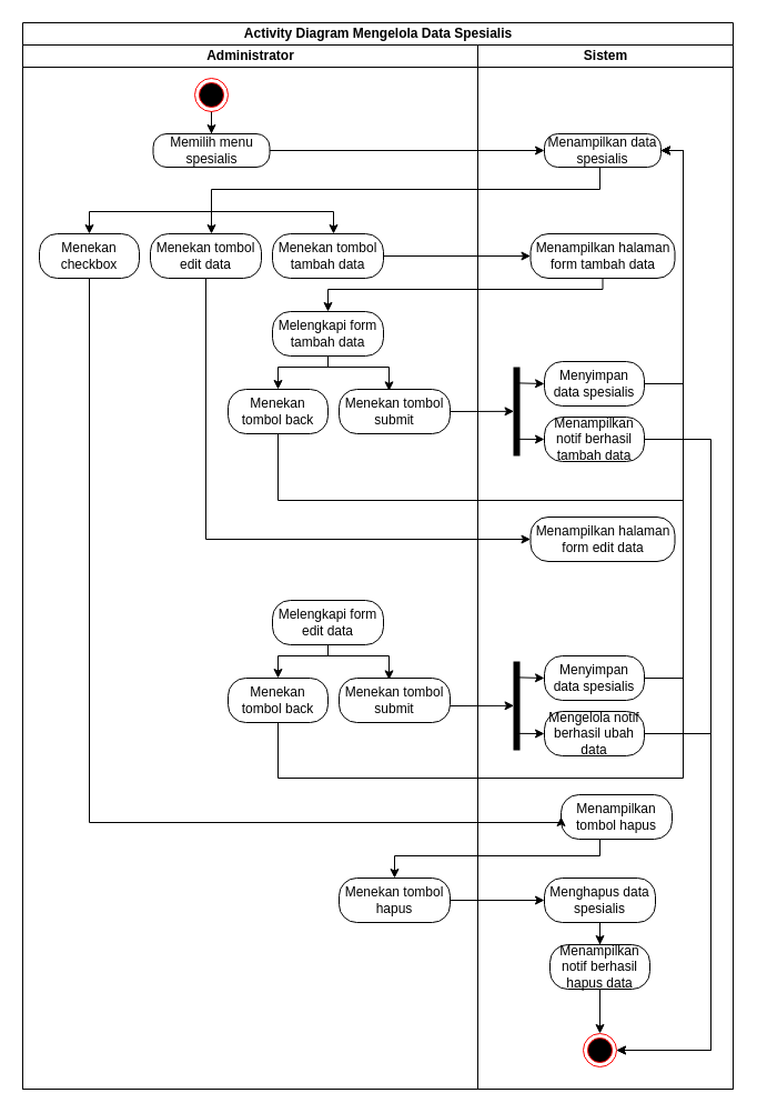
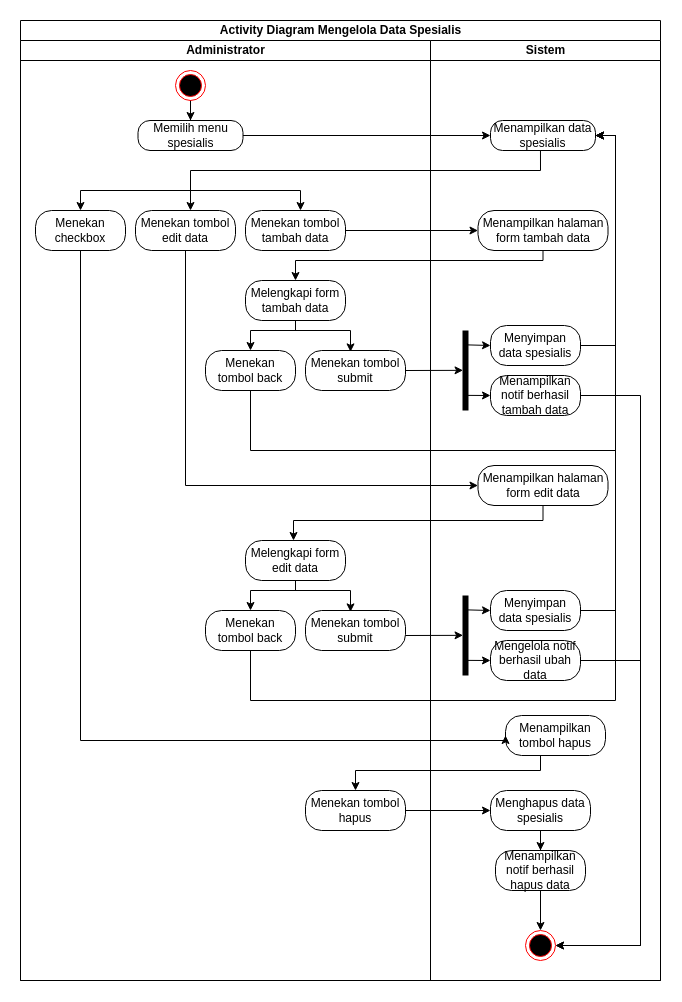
  <mxCell id="0" />
  <mxCell id="1" parent="0" />
  <mxCell id="2" value="Activity Diagram Mengelola Data Spesialis" style="swimlane;childLayout=stackLayout;resizeParent=1;resizeParentMax=0;startSize=20;html=1;" vertex="1" parent="1"><mxGeometry x="20" y="20" width="640" height="960" as="geometry" /></mxCell>
  <mxCell id="3" value="Administrator" style="swimlane;startSize=20;html=1;" vertex="1" parent="2"><mxGeometry y="20" width="410" height="940" as="geometry" /></mxCell>
  <mxCell id="4" value="" style="edgeStyle=orthogonalEdgeStyle;rounded=0;orthogonalLoop=1;jettySize=auto;html=1;" edge="1" parent="3" source="5" target="6"><mxGeometry relative="1" as="geometry" /></mxCell>
  <mxCell id="5" value="" style="ellipse;html=1;shape=endState;fillColor=#000000;strokeColor=#ff0000;" vertex="1" parent="3"><mxGeometry x="155.0" y="30" width="30" height="30" as="geometry" /></mxCell>
  <mxCell id="6" value="Memilih menu spesialis" style="rounded=1;whiteSpace=wrap;html=1;arcSize=40;fontColor=#000000;fillColor=default;strokeColor=default;" vertex="1" parent="3"><mxGeometry x="117.5" y="80" width="105" height="30" as="geometry" /></mxCell>
  <mxCell id="7" value="Menekan checkbox" style="rounded=1;whiteSpace=wrap;html=1;arcSize=40;fontColor=#000000;fillColor=default;strokeColor=default;" vertex="1" parent="3"><mxGeometry x="15" y="170" width="90" height="40" as="geometry" /></mxCell>
  <mxCell id="8" value="Menekan tombol edit data" style="rounded=1;whiteSpace=wrap;html=1;arcSize=40;fontColor=#000000;fillColor=default;strokeColor=default;" vertex="1" parent="3"><mxGeometry x="115" y="170" width="100" height="40" as="geometry" /></mxCell>
  <mxCell id="9" value="Menekan tombol tambah data" style="rounded=1;whiteSpace=wrap;html=1;arcSize=40;fontColor=#000000;fillColor=default;strokeColor=default;" vertex="1" parent="3"><mxGeometry x="225" y="170" width="100" height="40" as="geometry" /></mxCell>
  <mxCell id="10" value="Melengkapi form tambah data" style="rounded=1;whiteSpace=wrap;html=1;arcSize=40;fontColor=#000000;fillColor=default;strokeColor=default;" vertex="1" parent="3"><mxGeometry x="225" y="240" width="100" height="40" as="geometry" /></mxCell>
  <mxCell id="11" value="Menekan tombol back" style="rounded=1;whiteSpace=wrap;html=1;arcSize=40;fontColor=#000000;fillColor=default;strokeColor=default;" vertex="1" parent="3"><mxGeometry x="185" y="310" width="90" height="40" as="geometry" /></mxCell>
  <mxCell id="12" value="Menekan tombol submit" style="rounded=1;whiteSpace=wrap;html=1;arcSize=40;fontColor=#000000;fillColor=default;strokeColor=default;" vertex="1" parent="3"><mxGeometry x="285" y="310" width="100" height="40" as="geometry" /></mxCell>
  <mxCell id="13" value="Melengkapi form edit data" style="rounded=1;whiteSpace=wrap;html=1;arcSize=40;fontColor=#000000;fillColor=default;strokeColor=default;" vertex="1" parent="3"><mxGeometry x="225" y="500" width="100" height="40" as="geometry" /></mxCell>
  <mxCell id="14" value="Menekan tombol back" style="rounded=1;whiteSpace=wrap;html=1;arcSize=40;fontColor=#000000;fillColor=default;strokeColor=default;" vertex="1" parent="3"><mxGeometry x="185" y="570" width="90" height="40" as="geometry" /></mxCell>
  <mxCell id="15" value="Menekan tombol submit" style="rounded=1;whiteSpace=wrap;html=1;arcSize=40;fontColor=#000000;fillColor=default;strokeColor=default;" vertex="1" parent="3"><mxGeometry x="285" y="570" width="100" height="40" as="geometry" /></mxCell>
  <mxCell id="16" value="" style="endArrow=none;html=1;rounded=0;exitX=0.5;exitY=1;exitDx=0;exitDy=0;" edge="1" parent="3"><mxGeometry width="50" height="50" relative="1" as="geometry"><mxPoint x="275" y="540" as="sourcePoint" /><mxPoint x="275" y="550" as="targetPoint" /></mxGeometry></mxCell>
  <mxCell id="17" value="" style="endArrow=none;html=1;rounded=0;" edge="1" parent="3"><mxGeometry width="50" height="50" relative="1" as="geometry"><mxPoint x="230" y="550" as="sourcePoint" /><mxPoint x="330" y="550" as="targetPoint" /></mxGeometry></mxCell>
  <mxCell id="18" value="" style="endArrow=classic;html=1;rounded=0;entryX=0.5;entryY=0;entryDx=0;entryDy=0;" edge="1" parent="3" target="14"><mxGeometry width="50" height="50" relative="1" as="geometry"><mxPoint x="230" y="550" as="sourcePoint" /><mxPoint x="300" y="490" as="targetPoint" /></mxGeometry></mxCell>
  <mxCell id="19" value="" style="endArrow=classic;html=1;rounded=0;entryX=0.45;entryY=0.035;entryDx=0;entryDy=0;entryPerimeter=0;" edge="1" parent="3" target="15"><mxGeometry width="50" height="50" relative="1" as="geometry"><mxPoint x="330" y="550" as="sourcePoint" /><mxPoint x="300" y="490" as="targetPoint" /></mxGeometry></mxCell>
  <mxCell id="20" value="Menekan tombol hapus" style="rounded=1;whiteSpace=wrap;html=1;arcSize=40;fontColor=#000000;fillColor=default;strokeColor=default;" vertex="1" parent="3"><mxGeometry x="285" y="750" width="100" height="40" as="geometry" /></mxCell>
  <mxCell id="21" value="Sistem" style="swimlane;startSize=20;html=1;" vertex="1" parent="2"><mxGeometry x="410" y="20" width="230" height="940" as="geometry" /></mxCell>
  <mxCell id="22" value="Menampilkan data spesialis" style="rounded=1;whiteSpace=wrap;html=1;arcSize=40;fontColor=#000000;fillColor=default;strokeColor=default;" vertex="1" parent="21"><mxGeometry x="60" y="80" width="105" height="30" as="geometry" /></mxCell>
  <mxCell id="23" value="Menampilkan halaman form tambah data" style="rounded=1;whiteSpace=wrap;html=1;arcSize=40;fontColor=#000000;fillColor=default;strokeColor=default;" vertex="1" parent="21"><mxGeometry x="47.5" y="170" width="130" height="40" as="geometry" /></mxCell>
  <mxCell id="24" value="" style="shape=line;html=1;strokeWidth=6;strokeColor=default;rotation=90;" vertex="1" parent="21"><mxGeometry x="-5" y="325" width="80" height="10" as="geometry" /></mxCell>
  <mxCell id="25" style="edgeStyle=orthogonalEdgeStyle;rounded=0;orthogonalLoop=1;jettySize=auto;html=1;entryX=1;entryY=0.5;entryDx=0;entryDy=0;" edge="1" parent="21" source="26" target="22"><mxGeometry relative="1" as="geometry"><Array as="points"><mxPoint x="185" y="305" /><mxPoint x="185" y="95" /></Array></mxGeometry></mxCell>
  <mxCell id="26" value="Menyimpan data spesialis" style="rounded=1;whiteSpace=wrap;html=1;arcSize=40;fontColor=#000000;fillColor=default;strokeColor=default;" vertex="1" parent="21"><mxGeometry x="60" y="285" width="90" height="40" as="geometry" /></mxCell>
  <mxCell id="27" style="edgeStyle=orthogonalEdgeStyle;rounded=0;orthogonalLoop=1;jettySize=auto;html=1;entryX=1;entryY=0.5;entryDx=0;entryDy=0;" edge="1" parent="21" source="28" target="45"><mxGeometry relative="1" as="geometry"><Array as="points"><mxPoint x="210" y="355" /><mxPoint x="210" y="905" /></Array></mxGeometry></mxCell>
  <mxCell id="28" value="Menampilkan notif berhasil tambah data" style="rounded=1;whiteSpace=wrap;html=1;arcSize=40;fontColor=#000000;fillColor=default;strokeColor=default;" vertex="1" parent="21"><mxGeometry x="60" y="335" width="90" height="40" as="geometry" /></mxCell>
  <mxCell id="29" value="" style="endArrow=classic;html=1;rounded=0;entryX=0;entryY=0.5;entryDx=0;entryDy=0;exitX=0.18;exitY=0.3;exitDx=0;exitDy=0;exitPerimeter=0;" edge="1" parent="21" source="24" target="26"><mxGeometry width="50" height="50" relative="1" as="geometry"><mxPoint x="-70" y="250" as="sourcePoint" /><mxPoint x="-20" y="200" as="targetPoint" /></mxGeometry></mxCell>
  <mxCell id="30" value="" style="endArrow=classic;html=1;rounded=0;entryX=0;entryY=0.5;entryDx=0;entryDy=0;exitX=0.811;exitY=0.259;exitDx=0;exitDy=0;exitPerimeter=0;" edge="1" parent="21" source="24" target="28"><mxGeometry width="50" height="50" relative="1" as="geometry"><mxPoint x="-40" y="290" as="sourcePoint" /><mxPoint x="10" y="240" as="targetPoint" /></mxGeometry></mxCell>
  <mxCell id="31" value="Menampilkan halaman form edit data" style="rounded=1;whiteSpace=wrap;html=1;arcSize=40;fontColor=#000000;fillColor=default;strokeColor=default;" vertex="1" parent="21"><mxGeometry x="47.5" y="425" width="130" height="40" as="geometry" /></mxCell>
  <mxCell id="32" value="" style="shape=line;html=1;strokeWidth=6;strokeColor=default;rotation=90;" vertex="1" parent="21"><mxGeometry x="-5" y="590" width="80" height="10" as="geometry" /></mxCell>
  <mxCell id="33" style="edgeStyle=orthogonalEdgeStyle;rounded=0;orthogonalLoop=1;jettySize=auto;html=1;entryX=1;entryY=0.5;entryDx=0;entryDy=0;" edge="1" parent="21" source="34" target="22"><mxGeometry relative="1" as="geometry"><Array as="points"><mxPoint x="185" y="570" /><mxPoint x="185" y="95" /></Array></mxGeometry></mxCell>
  <mxCell id="34" value="Menyimpan data spesialis" style="rounded=1;whiteSpace=wrap;html=1;arcSize=40;fontColor=#000000;fillColor=default;strokeColor=default;" vertex="1" parent="21"><mxGeometry x="60" y="550" width="90" height="40" as="geometry" /></mxCell>
  <mxCell id="35" value="" style="endArrow=classic;html=1;rounded=0;entryX=0;entryY=0.5;entryDx=0;entryDy=0;exitX=0.18;exitY=0.3;exitDx=0;exitDy=0;exitPerimeter=0;" edge="1" parent="21" source="32" target="34"><mxGeometry width="50" height="50" relative="1" as="geometry"><mxPoint x="-70" y="515" as="sourcePoint" /><mxPoint x="-20" y="465" as="targetPoint" /></mxGeometry></mxCell>
  <mxCell id="36" style="edgeStyle=orthogonalEdgeStyle;rounded=0;orthogonalLoop=1;jettySize=auto;html=1;entryX=1;entryY=0.5;entryDx=0;entryDy=0;" edge="1" parent="21" source="37" target="45"><mxGeometry relative="1" as="geometry"><Array as="points"><mxPoint x="210" y="620" /><mxPoint x="210" y="905" /></Array></mxGeometry></mxCell>
  <mxCell id="37" value="Mengelola notif berhasil ubah data" style="rounded=1;whiteSpace=wrap;html=1;arcSize=40;fontColor=#000000;fillColor=default;strokeColor=default;" vertex="1" parent="21"><mxGeometry x="60" y="600" width="90" height="40" as="geometry" /></mxCell>
  <mxCell id="38" value="" style="endArrow=classic;html=1;rounded=0;entryX=0;entryY=0.5;entryDx=0;entryDy=0;exitX=0.811;exitY=0.259;exitDx=0;exitDy=0;exitPerimeter=0;" edge="1" parent="21" source="32" target="37"><mxGeometry width="50" height="50" relative="1" as="geometry"><mxPoint x="-40" y="555" as="sourcePoint" /><mxPoint x="10" y="505" as="targetPoint" /></mxGeometry></mxCell>
  <mxCell id="39" value="" style="endArrow=classic;html=1;rounded=0;exitX=1;exitY=0.5;exitDx=0;exitDy=0;entryX=0.498;entryY=0.745;entryDx=0;entryDy=0;entryPerimeter=0;" edge="1" parent="21" target="32"><mxGeometry width="50" height="50" relative="1" as="geometry"><mxPoint x="-25" y="595" as="sourcePoint" /><mxPoint x="-190" y="515" as="targetPoint" /></mxGeometry></mxCell>
  <mxCell id="40" value="Menampilkan tombol hapus" style="rounded=1;whiteSpace=wrap;html=1;arcSize=40;fontColor=#000000;fillColor=default;strokeColor=default;" vertex="1" parent="21"><mxGeometry x="75" y="675" width="100" height="40" as="geometry" /></mxCell>
  <mxCell id="41" value="" style="edgeStyle=orthogonalEdgeStyle;rounded=0;orthogonalLoop=1;jettySize=auto;html=1;" edge="1" parent="21" source="42" target="44"><mxGeometry relative="1" as="geometry" /></mxCell>
  <mxCell id="42" value="Menghapus data spesialis" style="rounded=1;whiteSpace=wrap;html=1;arcSize=40;fontColor=#000000;fillColor=default;strokeColor=default;" vertex="1" parent="21"><mxGeometry x="60" y="750" width="100" height="40" as="geometry" /></mxCell>
  <mxCell id="43" value="" style="edgeStyle=orthogonalEdgeStyle;rounded=0;orthogonalLoop=1;jettySize=auto;html=1;" edge="1" parent="21" source="44" target="45"><mxGeometry relative="1" as="geometry" /></mxCell>
  <mxCell id="44" value="Menampilkan notif berhasil hapus data" style="rounded=1;whiteSpace=wrap;html=1;arcSize=40;fontColor=#000000;fillColor=default;strokeColor=default;" vertex="1" parent="21"><mxGeometry x="65" y="810" width="90" height="40" as="geometry" /></mxCell>
  <mxCell id="45" value="" style="ellipse;html=1;shape=endState;fillColor=#000000;strokeColor=#ff0000;" vertex="1" parent="21"><mxGeometry x="95" y="890" width="30" height="30" as="geometry" /></mxCell>
  <mxCell id="46" style="edgeStyle=orthogonalEdgeStyle;rounded=0;orthogonalLoop=1;jettySize=auto;html=1;entryX=0;entryY=0.5;entryDx=0;entryDy=0;" edge="1" parent="2" source="6" target="22"><mxGeometry relative="1" as="geometry" /></mxCell>
  <mxCell id="47" value="" style="edgeStyle=orthogonalEdgeStyle;rounded=0;orthogonalLoop=1;jettySize=auto;html=1;" edge="1" parent="2" source="9" target="23"><mxGeometry relative="1" as="geometry" /></mxCell>
  <mxCell id="48" style="edgeStyle=orthogonalEdgeStyle;rounded=0;orthogonalLoop=1;jettySize=auto;html=1;entryX=1;entryY=0.5;entryDx=0;entryDy=0;" edge="1" parent="2" source="11" target="22"><mxGeometry relative="1" as="geometry"><Array as="points"><mxPoint x="230" y="430" /><mxPoint x="595" y="430" /><mxPoint x="595" y="115" /></Array></mxGeometry></mxCell>
  <mxCell id="49" value="" style="endArrow=classic;html=1;rounded=0;exitX=1;exitY=0.5;exitDx=0;exitDy=0;entryX=0.498;entryY=0.745;entryDx=0;entryDy=0;entryPerimeter=0;" edge="1" parent="2" source="12" target="24"><mxGeometry width="50" height="50" relative="1" as="geometry"><mxPoint x="170" y="320" as="sourcePoint" /><mxPoint x="220" y="270" as="targetPoint" /></mxGeometry></mxCell>
  <mxCell id="50" style="edgeStyle=orthogonalEdgeStyle;rounded=0;orthogonalLoop=1;jettySize=auto;html=1;" edge="1" parent="2" source="8" target="31"><mxGeometry relative="1" as="geometry"><Array as="points"><mxPoint x="165" y="465" /></Array></mxGeometry></mxCell>
  <mxCell id="51" style="edgeStyle=orthogonalEdgeStyle;rounded=0;orthogonalLoop=1;jettySize=auto;html=1;" edge="1" parent="2" source="23" target="10"><mxGeometry relative="1" as="geometry"><Array as="points"><mxPoint x="522" y="240" /><mxPoint x="275" y="240" /></Array></mxGeometry></mxCell>
+ <mxCell id="52" style="edgeStyle=orthogonalEdgeStyle;rounded=0;orthogonalLoop=1;jettySize=auto;html=1;" edge="1" parent="2" source="31" target="13"><mxGeometry relative="1" as="geometry"><Array as="points"><mxPoint x="523" y="500" /><mxPoint x="273" y="500" /></Array></mxGeometry></mxCell>
  <mxCell id="53" style="edgeStyle=orthogonalEdgeStyle;rounded=0;orthogonalLoop=1;jettySize=auto;html=1;entryX=1;entryY=0.5;entryDx=0;entryDy=0;" edge="1" parent="2" source="14" target="22"><mxGeometry relative="1" as="geometry"><Array as="points"><mxPoint x="230" y="680" /><mxPoint x="595" y="680" /><mxPoint x="595" y="115" /></Array></mxGeometry></mxCell>
  <mxCell id="54" style="edgeStyle=orthogonalEdgeStyle;rounded=0;orthogonalLoop=1;jettySize=auto;html=1;entryX=0;entryY=0.5;entryDx=0;entryDy=0;" edge="1" parent="2" source="7" target="40"><mxGeometry relative="1" as="geometry"><Array as="points"><mxPoint x="60" y="720" /></Array></mxGeometry></mxCell>
  <mxCell id="55" style="edgeStyle=orthogonalEdgeStyle;rounded=0;orthogonalLoop=1;jettySize=auto;html=1;entryX=0.5;entryY=0;entryDx=0;entryDy=0;" edge="1" parent="2" source="40" target="20"><mxGeometry relative="1" as="geometry"><Array as="points"><mxPoint x="520" y="750" /><mxPoint x="335" y="750" /></Array></mxGeometry></mxCell>
  <mxCell id="56" value="" style="edgeStyle=orthogonalEdgeStyle;rounded=0;orthogonalLoop=1;jettySize=auto;html=1;" edge="1" parent="2" source="20" target="42"><mxGeometry relative="1" as="geometry" /></mxCell>
  <mxCell id="57" value="" style="endArrow=none;html=1;rounded=0;entryX=0.476;entryY=0.985;entryDx=0;entryDy=0;entryPerimeter=0;" edge="1" parent="1" target="22"><mxGeometry width="50" height="50" relative="1" as="geometry"><mxPoint x="540" y="170" as="sourcePoint" /><mxPoint x="330" y="250" as="targetPoint" /></mxGeometry></mxCell>
  <mxCell id="58" value="" style="endArrow=none;html=1;rounded=0;" edge="1" parent="1"><mxGeometry width="50" height="50" relative="1" as="geometry"><mxPoint x="190" y="170" as="sourcePoint" /><mxPoint x="540" y="170" as="targetPoint" /></mxGeometry></mxCell>
  <mxCell id="59" value="" style="endArrow=none;html=1;rounded=0;" edge="1" parent="1"><mxGeometry width="50" height="50" relative="1" as="geometry"><mxPoint x="80" y="190" as="sourcePoint" /><mxPoint x="300" y="190" as="targetPoint" /></mxGeometry></mxCell>
  <mxCell id="60" value="" style="endArrow=none;html=1;rounded=0;" edge="1" parent="1"><mxGeometry width="50" height="50" relative="1" as="geometry"><mxPoint x="190" y="170" as="sourcePoint" /><mxPoint x="190" y="190" as="targetPoint" /></mxGeometry></mxCell>
  <mxCell id="61" value="" style="endArrow=classic;html=1;rounded=0;entryX=0.5;entryY=0;entryDx=0;entryDy=0;" edge="1" parent="1" target="7"><mxGeometry width="50" height="50" relative="1" as="geometry"><mxPoint x="80" y="190" as="sourcePoint" /><mxPoint x="340" y="80" as="targetPoint" /></mxGeometry></mxCell>
  <mxCell id="62" value="" style="endArrow=classic;html=1;rounded=0;" edge="1" parent="1"><mxGeometry width="50" height="50" relative="1" as="geometry"><mxPoint x="190" y="190" as="sourcePoint" /><mxPoint x="190" y="210" as="targetPoint" /></mxGeometry></mxCell>
  <mxCell id="63" value="" style="endArrow=classic;html=1;rounded=0;" edge="1" parent="1"><mxGeometry width="50" height="50" relative="1" as="geometry"><mxPoint x="300" y="190" as="sourcePoint" /><mxPoint x="300" y="210" as="targetPoint" /></mxGeometry></mxCell>
  <mxCell id="64" value="" style="endArrow=none;html=1;rounded=0;exitX=0.5;exitY=1;exitDx=0;exitDy=0;" edge="1" parent="1" source="10"><mxGeometry width="50" height="50" relative="1" as="geometry"><mxPoint x="220" y="250" as="sourcePoint" /><mxPoint x="295" y="330" as="targetPoint" /></mxGeometry></mxCell>
  <mxCell id="65" value="" style="endArrow=none;html=1;rounded=0;" edge="1" parent="1"><mxGeometry width="50" height="50" relative="1" as="geometry"><mxPoint x="250" y="330" as="sourcePoint" /><mxPoint x="350" y="330" as="targetPoint" /></mxGeometry></mxCell>
  <mxCell id="66" value="" style="endArrow=classic;html=1;rounded=0;entryX=0.5;entryY=0;entryDx=0;entryDy=0;" edge="1" parent="1" target="11"><mxGeometry width="50" height="50" relative="1" as="geometry"><mxPoint x="250" y="330" as="sourcePoint" /><mxPoint x="320" y="270" as="targetPoint" /></mxGeometry></mxCell>
  <mxCell id="67" value="" style="endArrow=classic;html=1;rounded=0;entryX=0.45;entryY=0.035;entryDx=0;entryDy=0;entryPerimeter=0;" edge="1" parent="1" target="12"><mxGeometry width="50" height="50" relative="1" as="geometry"><mxPoint x="350" y="330" as="sourcePoint" /><mxPoint x="320" y="270" as="targetPoint" /></mxGeometry></mxCell>
